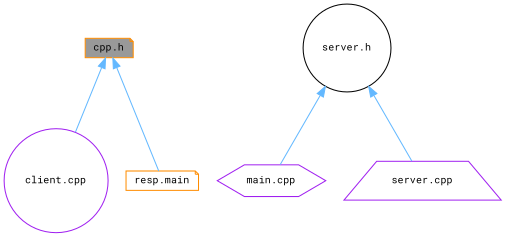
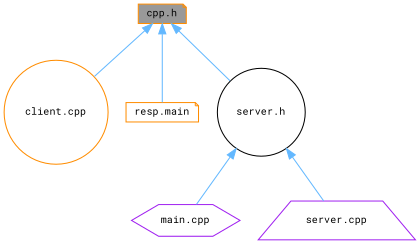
  digraph {
    fontname="Roboto Mono"
    node [color=purple fillcolor=white fontname="Roboto Mono" fontsize=10 shape=note style=filled]
    edge [color=steelblue1 dir=back fontname="Roboto Mono" fontsize=10 labelfontname=Helvetica labelfontsize=10 style=solid]
    n1 [color=darkorange fillcolor=grey60 fontcolor=black height=0.2 label="cpp.h" width=0.4]
-   n2 [height=0.2 label="client.cpp" shape=circle width=0.4]
+   n2 [color=darkorange height=0.2 label="client.cpp" shape=circle width=0.4]
    n3 [color=darkorange height=0.2 label="resp.main" width=0.4]
    n4 [color=black height=0.2 label="server.h" shape=circle width=0.4]
    n5 [height=0.2 label="main.cpp" shape=hexagon width=0.4]
    n6 [height=0.2 label="server.cpp" shape=trapezium width=0.4]
    n1 -> n2
    n1 -> n3
+   n1 -> n4
    n4 -> n5
    n4 -> n6
  }
